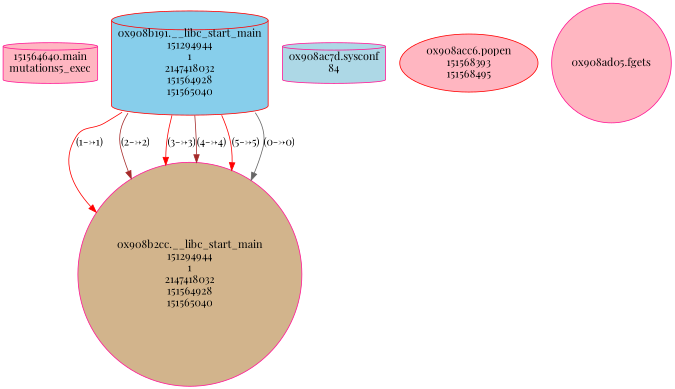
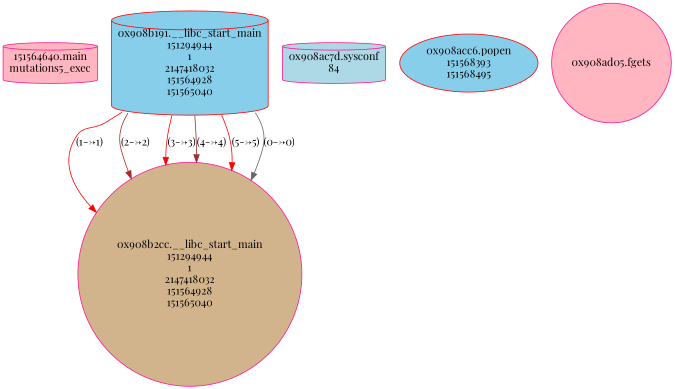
  digraph {
    fontname="Playfair Display"
    node [color=deeppink fillcolor=lightpink fontname="Playfair Display" shape=cylinder style=filled]
    edge [color=red fontname="Playfair Display"]
    n1 [label="151564640.main\nmutations5_exec"]
    n2 [color=red fillcolor=skyblue label="0x908b191.__libc_start_main\n151294944\n1\n2147418032\n151564928\n151565040"]
    n3 [fillcolor=tan label="0x908b2cc.__libc_start_main\n151294944\n1\n2147418032\n151564928\n151565040" shape=circle]
    n4 [fillcolor=lightblue label="0x908ac7d.sysconf\n84"]
-   n5 [color=red label="0x908acc6.popen\n151568393\n151568495" shape=ellipse]
+   n5 [color=red fillcolor=skyblue label="0x908acc6.popen\n151568393\n151568495" shape=ellipse]
    n6 [label="0x908ad05.fgets\n" shape=circle]
    n2 -> n3 [label="(1-->1)"]
    n2 -> n3 [color=brown label="(2-->2)"]
    n2 -> n3 [label="(3-->3)"]
    n2 -> n3 [color=brown label="(4-->4)"]
    n2 -> n3 [label="(5-->5)"]
    n2 -> n3 [color=gray40 label="(0-->0)"]
  }
